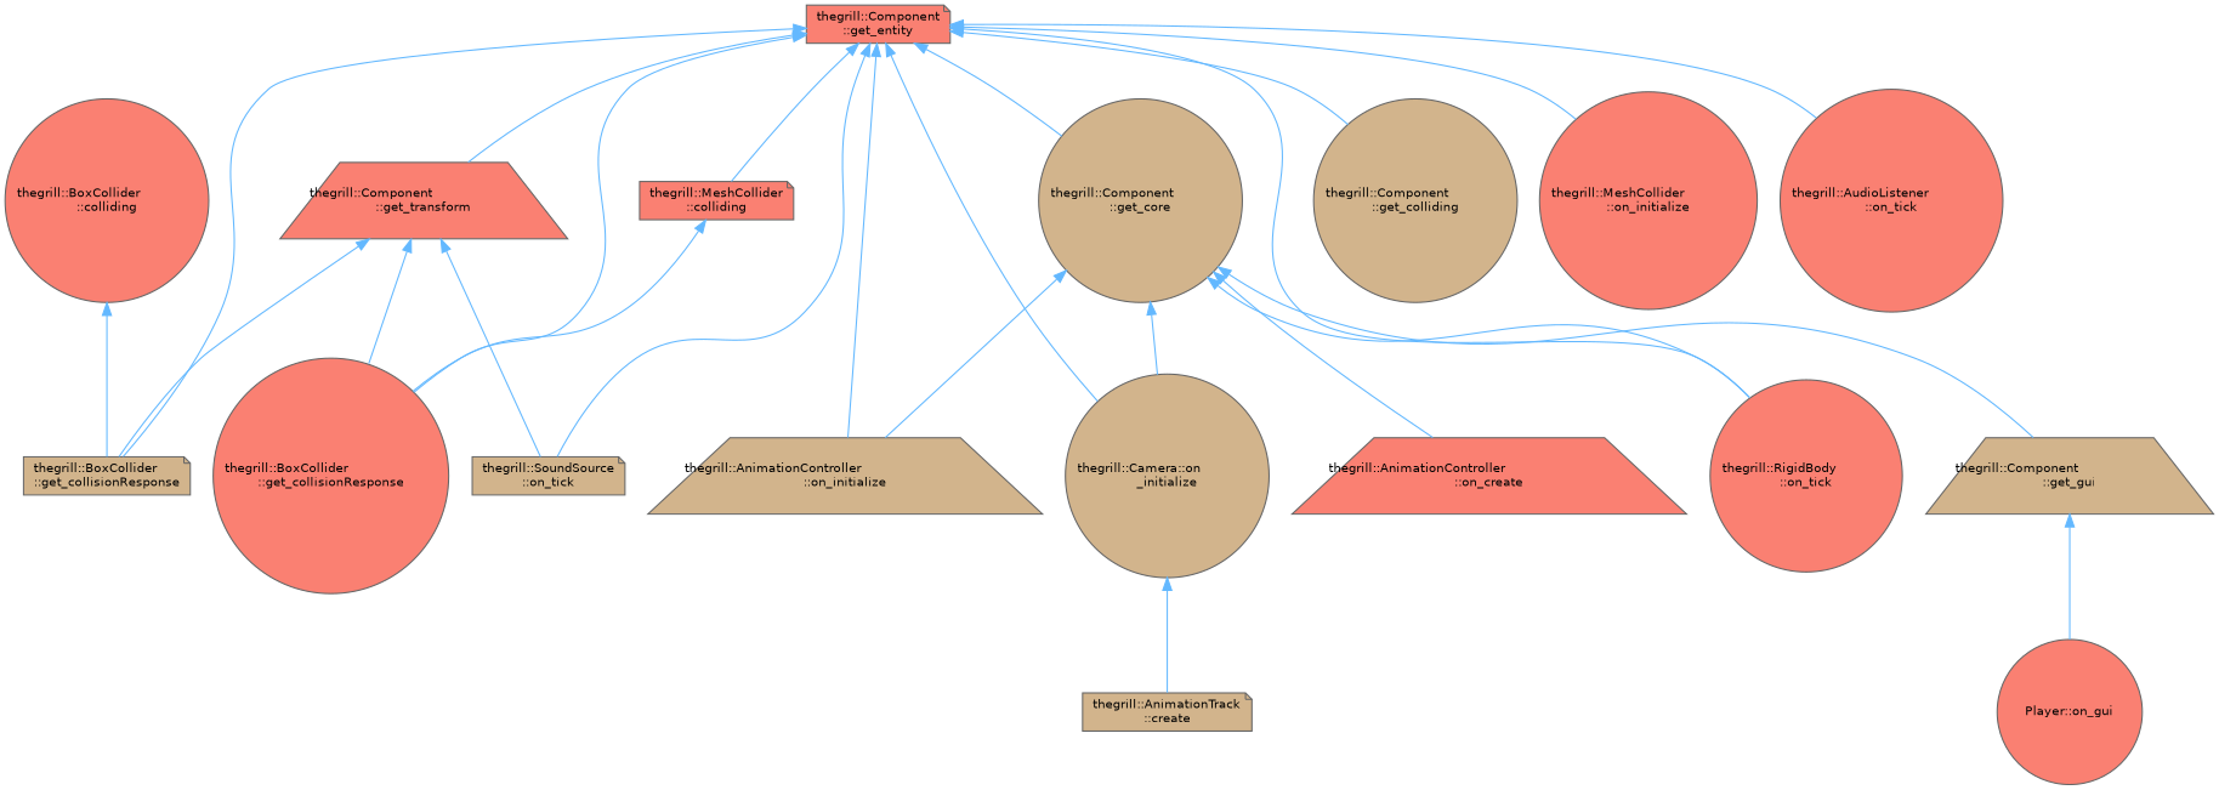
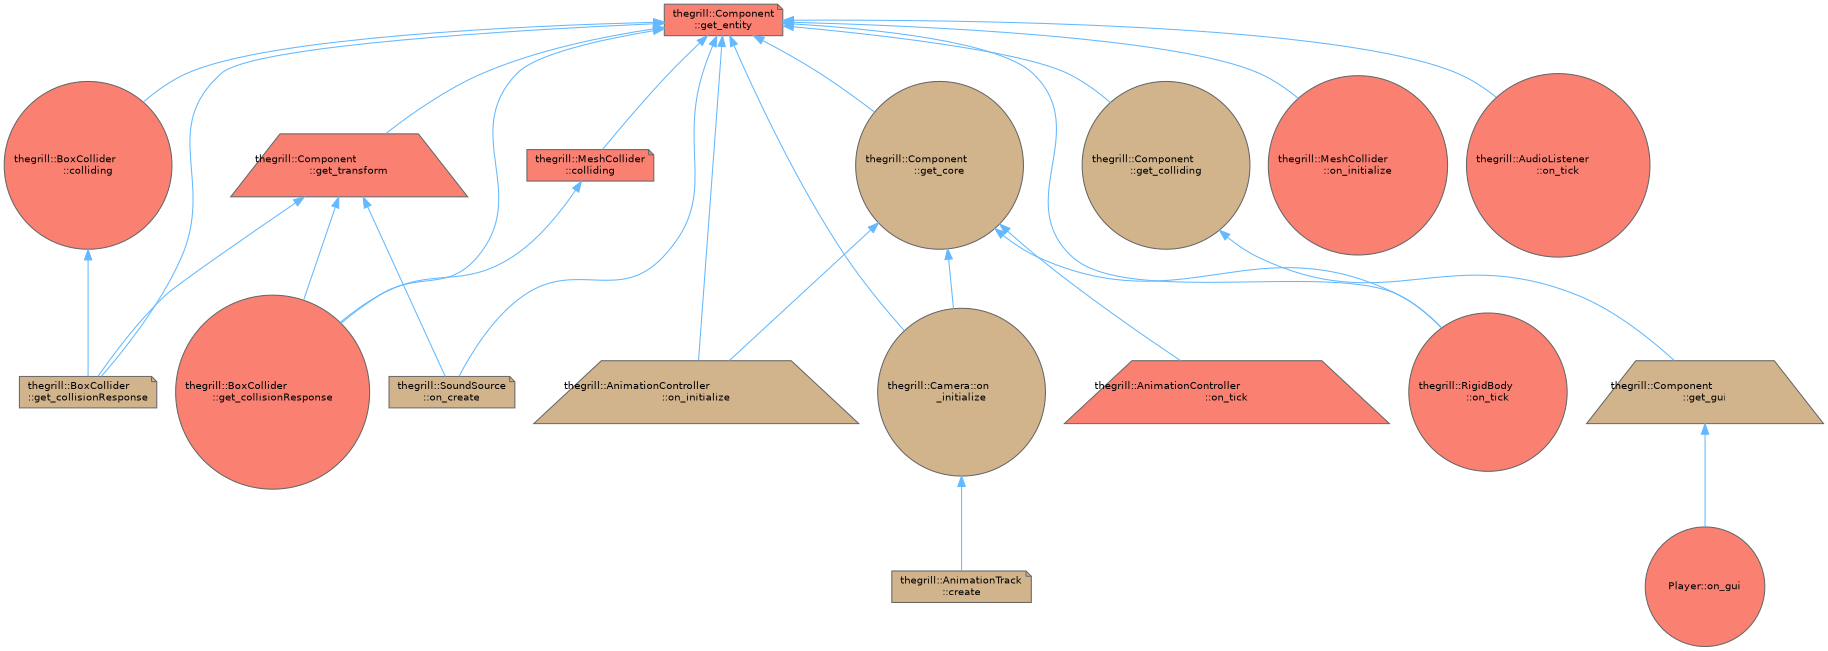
  digraph {
    rankdir=TB
    node [color=grey40 fillcolor=salmon fontname=Helvetica fontsize=10 shape=circle style=filled]
    edge [color=steelblue1 dir=back fontname=Helvetica fontsize=10 labelfontname=Helvetica labelfontsize=10 style=solid]
    n1 [color=gray40 fontcolor=black height=0.2 label="thegrill::Component\l::get_entity" shape=note width=0.4]
    n2 [height=0.2 label="thegrill::BoxCollider\l::colliding" width=0.4]
    n3 [fillcolor=tan height=0.2 label="thegrill::BoxCollider\l::get_collisionResponse" shape=note width=0.4]
    n4 [height=0.2 label="thegrill::MeshCollider\l::colliding" shape=note width=0.4]
    n5 [height=0.2 label="thegrill::BoxCollider\l::get_collisionResponse" width=0.4]
    n6 [fillcolor=tan height=0.2 label="thegrill::Component\l::get_core" width=0.4]
    n7 [fillcolor=tan height=0.2 label="thegrill::AnimationController\l::on_initialize" shape=trapezium width=0.4]
    n8 [fillcolor=tan height=0.2 label="thegrill::Camera::on\l_initialize" width=0.4]
    n9 [height=0.2 label="thegrill::RigidBody\l::on_tick" width=0.4]
    n10 [fillcolor=tan height=0.2 label="thegrill::Component\l::get_colliding" width=0.4]
    n11 [height=0.2 label="thegrill::Component\l::get_transform" shape=trapezium width=0.4]
-   n12 [fillcolor=tan height=0.2 label="thegrill::SoundSource\l::on_tick" shape=note width=0.4]
+   n12 [fillcolor=tan height=0.2 label="thegrill::SoundSource\l::on_create" shape=note width=0.4]
    n13 [height=0.2 label="thegrill::MeshCollider\l::on_initialize" width=0.4]
    n14 [height=0.2 label="thegrill::AudioListener\l::on_tick" width=0.4]
    n15 [fillcolor=tan height=0.2 label="thegrill::Component\l::get_gui" shape=trapezium width=0.4]
-   n16 [height=0.2 label="thegrill::AnimationController\l::on_create" shape=trapezium width=0.4]
+   n16 [height=0.2 label="thegrill::AnimationController\l::on_tick" shape=trapezium width=0.4]
    n17 [fillcolor=tan height=0.2 label="thegrill::AnimationTrack\l::create" shape=note width=0.4]
    n18 [height=0.2 label="Player::on_gui" width=0.4]
+   n1 -> n2
    n1 -> n3
    n1 -> n4
    n1 -> n5
    n1 -> n6
    n1 -> n7
    n1 -> n8
    n1 -> n9
    n1 -> n10
    n1 -> n11
    n1 -> n12
    n1 -> n13
    n1 -> n14
    n2 -> n3
    n4 -> n5
    n6 -> n7
    n6 -> n8
    n6 -> n9
-   n6 -> n15
+   n10 -> n15
    n6 -> n16
    n8 -> n17
    n11 -> n3
    n11 -> n5
    n11 -> n12
    n15 -> n18
  }
